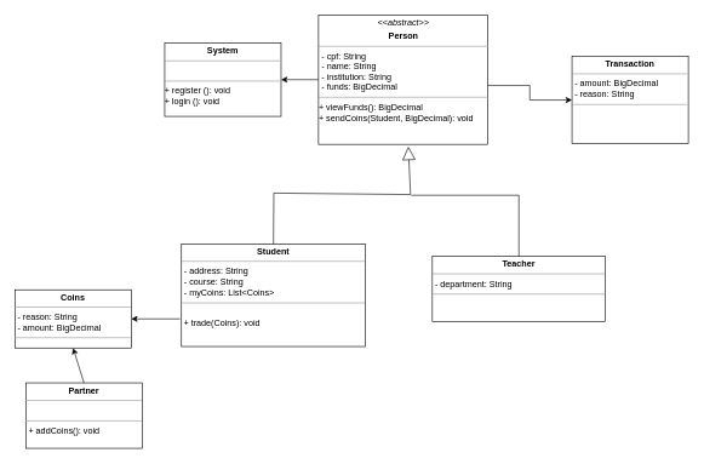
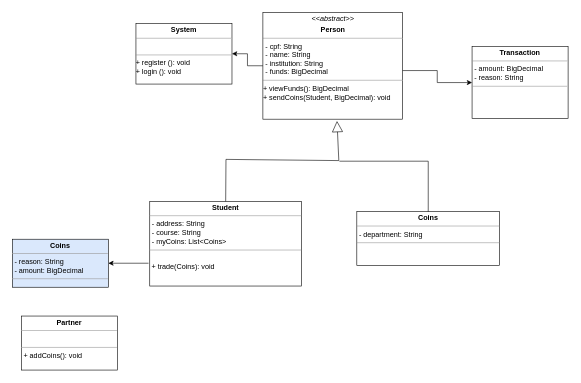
  <mxCell id="0" />
  <mxCell id="1" parent="0" />
  <mxCell id="2" style="edgeStyle=orthogonalEdgeStyle;rounded=0;orthogonalLoop=1;jettySize=auto;html=1;entryX=0;entryY=0.5;entryDx=0;entryDy=0;exitX=1;exitY=0.545;exitDx=0;exitDy=0;exitPerimeter=0;" parent="1" source="4" target="8" edge="1"><mxGeometry relative="1" as="geometry" /></mxCell>
  <mxCell id="3" style="edgeStyle=orthogonalEdgeStyle;rounded=0;orthogonalLoop=1;jettySize=auto;html=1;entryX=1;entryY=0.5;entryDx=0;entryDy=0;" parent="1" source="4" target="9" edge="1"><mxGeometry relative="1" as="geometry" /></mxCell>
  <mxCell id="4" value="&lt;p style=&quot;margin:0px;margin-top:4px;text-align:center;&quot;&gt;&lt;i&gt;&amp;lt;&amp;lt;abstract&amp;gt;&amp;gt;&lt;b&gt;&lt;br&gt;&lt;/b&gt;&lt;/i&gt;&lt;/p&gt;&lt;p style=&quot;margin:0px;margin-top:4px;text-align:center;&quot;&gt;&lt;b&gt;Person&lt;/b&gt;&lt;/p&gt;&lt;hr size=&quot;1&quot;&gt;&lt;p style=&quot;margin:0px;margin-left:4px;&quot;&gt;- cpf: String&lt;br&gt;&lt;/p&gt;&lt;p style=&quot;margin:0px;margin-left:4px;&quot;&gt;- name: String&lt;/p&gt;&lt;p style=&quot;margin:0px;margin-left:4px;&quot;&gt;- institution: String&lt;/p&gt;&lt;p style=&quot;margin:0px;margin-left:4px;&quot;&gt;- funds: BigDecimal&lt;br&gt;&lt;/p&gt;&lt;hr size=&quot;1&quot;&gt;+ viewFunds(): BigDecimal&lt;div align=&quot;left&quot;&gt;+ sendCoins(Student, BigDecimal): void&lt;/div&gt;&lt;div&gt;&lt;br&gt;&lt;/div&gt;" style="verticalAlign=top;align=left;overflow=fill;fontSize=12;fontFamily=Helvetica;html=1;whiteSpace=wrap;" parent="1" vertex="1"><mxGeometry x="437.5" y="20" width="232.5" height="178" as="geometry" /></mxCell>
  <mxCell id="5" value="&lt;p style=&quot;margin:0px;margin-top:4px;text-align:center;&quot;&gt;&lt;b&gt;Student&lt;/b&gt;&lt;/p&gt;&lt;hr size=&quot;1&quot;&gt;&lt;p style=&quot;margin:0px;margin-left:4px;&quot;&gt;- address: String&lt;/p&gt;&lt;p style=&quot;margin:0px;margin-left:4px;&quot;&gt;- course: String&lt;br&gt;&lt;/p&gt;&lt;p style=&quot;margin:0px;margin-left:4px;&quot;&gt;- myCoins: List&amp;lt;Coins&amp;gt;&lt;/p&gt;&lt;hr size=&quot;1&quot;&gt;&lt;br&gt;&lt;div align=&quot;left&quot;&gt;&amp;nbsp;+ trade(Coins): void&lt;br&gt;&lt;/div&gt;" style="verticalAlign=top;align=left;overflow=fill;fontSize=12;fontFamily=Helvetica;html=1;whiteSpace=wrap;" parent="1" vertex="1"><mxGeometry x="249" y="335" width="253" height="141" as="geometry" /></mxCell>
- <mxCell id="6" value="&lt;p style=&quot;margin:0px;margin-top:4px;text-align:center;&quot;&gt;&lt;b&gt;Teacher&lt;/b&gt;&lt;/p&gt;&lt;hr size=&quot;1&quot;&gt;&lt;p style=&quot;margin:0px;margin-left:4px;&quot;&gt;- department: String&lt;br&gt;&lt;/p&gt;&lt;hr size=&quot;1&quot;&gt;" style="verticalAlign=top;align=left;overflow=fill;fontSize=12;fontFamily=Helvetica;html=1;whiteSpace=wrap;" parent="1" vertex="1"><mxGeometry x="594" y="352" width="238" height="90" as="geometry" /></mxCell>
+ <mxCell id="6" value="&lt;p style=&quot;margin:0px;margin-top:4px;text-align:center;&quot;&gt;&lt;b&gt;Coins&lt;/b&gt;&lt;/p&gt;&lt;hr size=&quot;1&quot;&gt;&lt;p style=&quot;margin:0px;margin-left:4px;&quot;&gt;- department: String&lt;br&gt;&lt;/p&gt;&lt;hr size=&quot;1&quot;&gt;" style="verticalAlign=top;align=left;overflow=fill;fontSize=12;fontFamily=Helvetica;html=1;whiteSpace=wrap;" parent="1" vertex="1"><mxGeometry x="594" y="352" width="238" height="90" as="geometry" /></mxCell>
  <mxCell id="7" value="&lt;p style=&quot;margin:0px;margin-top:4px;text-align:center;&quot;&gt;&lt;b&gt;Partner&lt;/b&gt;&lt;/p&gt;&lt;hr size=&quot;1&quot;&gt;&lt;p style=&quot;margin:0px;margin-left:4px;&quot;&gt;&lt;br&gt;&lt;/p&gt;&lt;hr size=&quot;1&quot;&gt;&lt;p style=&quot;margin:0px;margin-left:4px;&quot;&gt;+ addCoins(): void&lt;/p&gt;" style="verticalAlign=top;align=left;overflow=fill;fontSize=12;fontFamily=Helvetica;html=1;whiteSpace=wrap;" parent="1" vertex="1"><mxGeometry x="35" y="526" width="160" height="90" as="geometry" /></mxCell>
  <mxCell id="8" value="&lt;p style=&quot;margin:0px;margin-top:4px;text-align:center;&quot;&gt;&lt;b&gt;Transaction&lt;/b&gt;&lt;/p&gt;&lt;hr size=&quot;1&quot;&gt;&lt;p style=&quot;margin:0px;margin-left:4px;&quot;&gt;- amount: BigDecimal&lt;br&gt;- reason: String&lt;/p&gt;&lt;hr size=&quot;1&quot;&gt;&lt;p style=&quot;margin:0px;margin-left:4px;&quot;&gt;&lt;br&gt;&lt;/p&gt;" style="verticalAlign=top;align=left;overflow=fill;fontSize=12;fontFamily=Helvetica;html=1;whiteSpace=wrap;" parent="1" vertex="1"><mxGeometry x="786" y="77" width="160" height="120" as="geometry" /></mxCell>
- <mxCell id="9" value="&lt;p style=&quot;margin:0px;margin-top:4px;text-align:center;&quot;&gt;&lt;b&gt;System&lt;/b&gt;&lt;/p&gt;&lt;hr size=&quot;1&quot;&gt;&lt;br&gt;&lt;hr size=&quot;1&quot;&gt;&lt;div&gt;+ register (): void&lt;/div&gt;&lt;div&gt;+ login (): void&lt;br&gt;&lt;/div&gt;" style="verticalAlign=top;align=left;overflow=fill;fontSize=12;fontFamily=Helvetica;html=1;whiteSpace=wrap;" parent="1" vertex="1"><mxGeometry x="226" y="58.5" width="160" height="101" as="geometry" /></mxCell>
- <mxCell id="10" value="&lt;p style=&quot;margin:0px;margin-top:4px;text-align:center;&quot;&gt;&lt;b&gt;Coins&lt;/b&gt;&lt;/p&gt;&lt;hr size=&quot;1&quot;&gt;&lt;p style=&quot;margin:0px;margin-left:4px;&quot;&gt;- reason: String&lt;/p&gt;&lt;p style=&quot;margin:0px;margin-left:4px;&quot;&gt;- amount: BigDecimal&lt;br&gt;&lt;/p&gt;&lt;hr size=&quot;1&quot;&gt;&lt;p style=&quot;margin:0px;margin-left:4px;&quot;&gt;&lt;br&gt;&lt;/p&gt;" style="verticalAlign=top;align=left;overflow=fill;fontSize=12;fontFamily=Helvetica;html=1;whiteSpace=wrap;" parent="1" vertex="1"><mxGeometry x="20" y="398" width="160" height="80" as="geometry" /></mxCell>
- <mxCell id="11" value="" style="endArrow=classic;html=1;rounded=0;entryX=0.5;entryY=1;entryDx=0;entryDy=0;exitX=0.5;exitY=0;exitDx=0;exitDy=0;" edge="1" parent="1" source="7" target="10"><mxGeometry width="50" height="50" relative="1" as="geometry"><mxPoint x="373" y="567" as="sourcePoint" /><mxPoint x="423" y="517" as="targetPoint" /></mxGeometry></mxCell>
+ <mxCell id="9" value="&lt;p style=&quot;margin:0px;margin-top:4px;text-align:center;&quot;&gt;&lt;b&gt;System&lt;/b&gt;&lt;/p&gt;&lt;hr size=&quot;1&quot;&gt;&lt;br&gt;&lt;hr size=&quot;1&quot;&gt;&lt;div&gt;+ register (): void&lt;/div&gt;&lt;div&gt;+ login (): void&lt;br&gt;&lt;/div&gt;" style="verticalAlign=top;align=left;overflow=fill;fontSize=12;fontFamily=Helvetica;html=1;whiteSpace=wrap;" parent="1" vertex="1"><mxGeometry x="226" y="38.5" width="160" height="101" as="geometry" /></mxCell>
+ <mxCell id="10" value="&lt;p style=&quot;margin:0px;margin-top:4px;text-align:center;&quot;&gt;&lt;b&gt;Coins&lt;/b&gt;&lt;/p&gt;&lt;hr size=&quot;1&quot;&gt;&lt;p style=&quot;margin:0px;margin-left:4px;&quot;&gt;- reason: String&lt;/p&gt;&lt;p style=&quot;margin:0px;margin-left:4px;&quot;&gt;- amount: BigDecimal&lt;br&gt;&lt;/p&gt;&lt;hr size=&quot;1&quot;&gt;&lt;p style=&quot;margin:0px;margin-left:4px;&quot;&gt;&lt;br&gt;&lt;/p&gt;" style="verticalAlign=top;align=left;overflow=fill;fontSize=12;fontFamily=Helvetica;html=1;whiteSpace=wrap;fillColor=#dae8fc;" parent="1" vertex="1"><mxGeometry x="20" y="398" width="160" height="80" as="geometry" /></mxCell>
  <mxCell id="12" value="" style="endArrow=classic;html=1;rounded=0;entryX=1;entryY=0.5;entryDx=0;entryDy=0;" edge="1" parent="1" target="10"><mxGeometry width="50" height="50" relative="1" as="geometry"><mxPoint x="247" y="438" as="sourcePoint" /><mxPoint x="423" y="517" as="targetPoint" /></mxGeometry></mxCell>
  <mxCell id="13" value="" style="endArrow=block;endSize=16;endFill=0;html=1;rounded=0;entryX=0.531;entryY=1.017;entryDx=0;entryDy=0;entryPerimeter=0;exitX=0.5;exitY=0;exitDx=0;exitDy=0;" edge="1" parent="1" source="5" target="4"><mxGeometry width="160" relative="1" as="geometry"><mxPoint x="318" y="180" as="sourcePoint" /><mxPoint x="478" y="180" as="targetPoint" /><Array as="points"><mxPoint x="376" y="265" /><mxPoint x="564" y="267" /></Array></mxGeometry></mxCell>
  <mxCell id="14" value="" style="endArrow=none;html=1;rounded=0;exitX=0.5;exitY=0;exitDx=0;exitDy=0;" edge="1" parent="1" source="6"><mxGeometry width="50" height="50" relative="1" as="geometry"><mxPoint x="715" y="270" as="sourcePoint" /><mxPoint x="565" y="268" as="targetPoint" /><Array as="points"><mxPoint x="713" y="268" /></Array></mxGeometry></mxCell>
